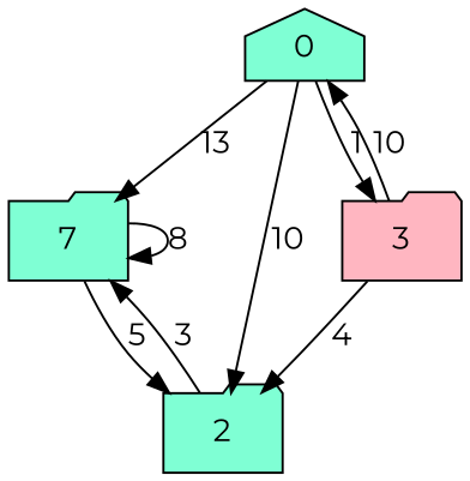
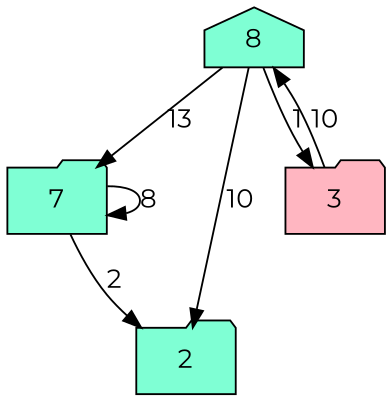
  digraph {
    fontname=Montserrat
    node [fillcolor=aquamarine fontname=Montserrat shape=folder style=filled]
    edge [fontname=Montserrat]
-   0 [shape=house]
+   0 [shape=house label=8]
    n2 [label=7]
    2
    3 [fillcolor=lightpink]
    0 -> n2 [label=13]
    0 -> 2 [label=10]
    0 -> 3 [label=1]
    n2 -> n2 [label=8]
-   n2 -> 2 [label=5]
-   2 -> n2 [label=3]
+   n2 -> 2 [label=2]
    3 -> 0 [label=10]
-   3 -> 2 [label=4]
  }
